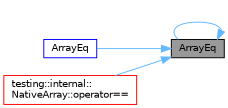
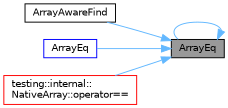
  digraph {
    rankdir=RL
    node [color=black fillcolor=white fontname=Helvetica fontsize=10 shape=box style=filled]
    edge [color=steelblue1 dir=back fontname=Helvetica fontsize=10 labelfontname=Helvetica labelfontsize=10 style=solid]
    n1 [fillcolor=grey60 fontcolor=black height=0.2 label=ArrayEq width=0.4]
+   n2 [height=0.2 label=ArrayAwareFind width=0.4]
    n3 [color=blue height=0.2 label=ArrayEq width=0.4]
    n4 [color=red height=0.2 label="testing::internal::\lNativeArray::operator==" width=0.4]
    n1 -> n1
+   n1 -> n2
    n1 -> n3
    n1 -> n4
  }
